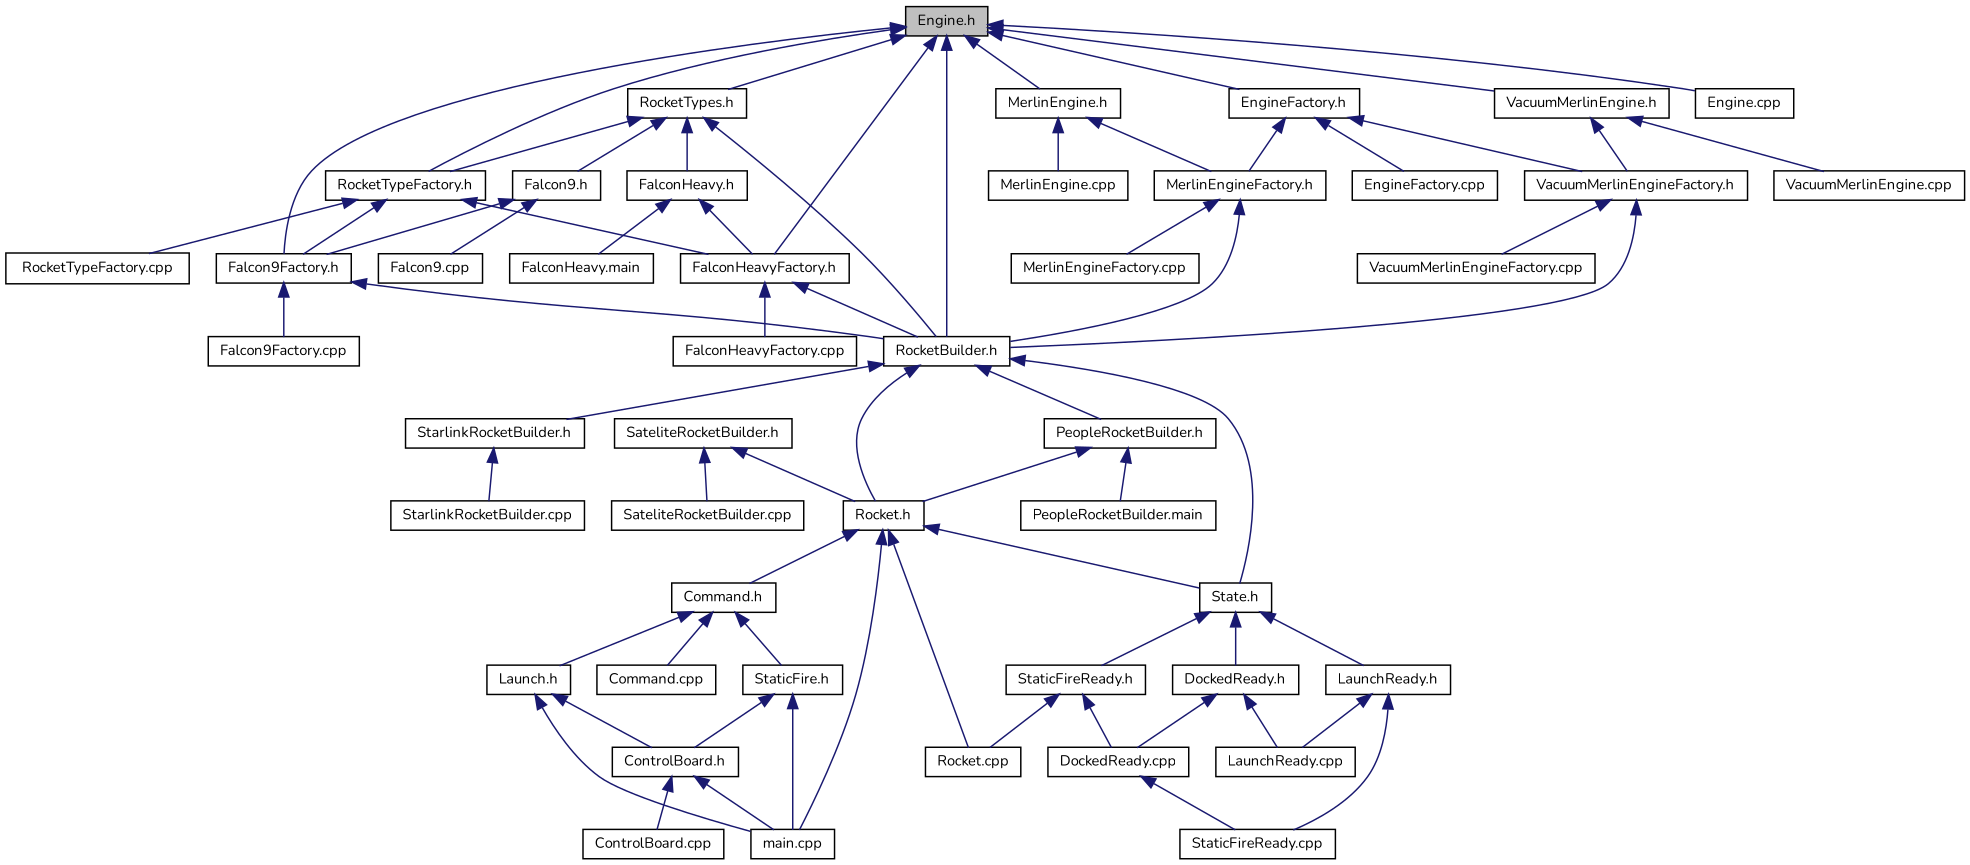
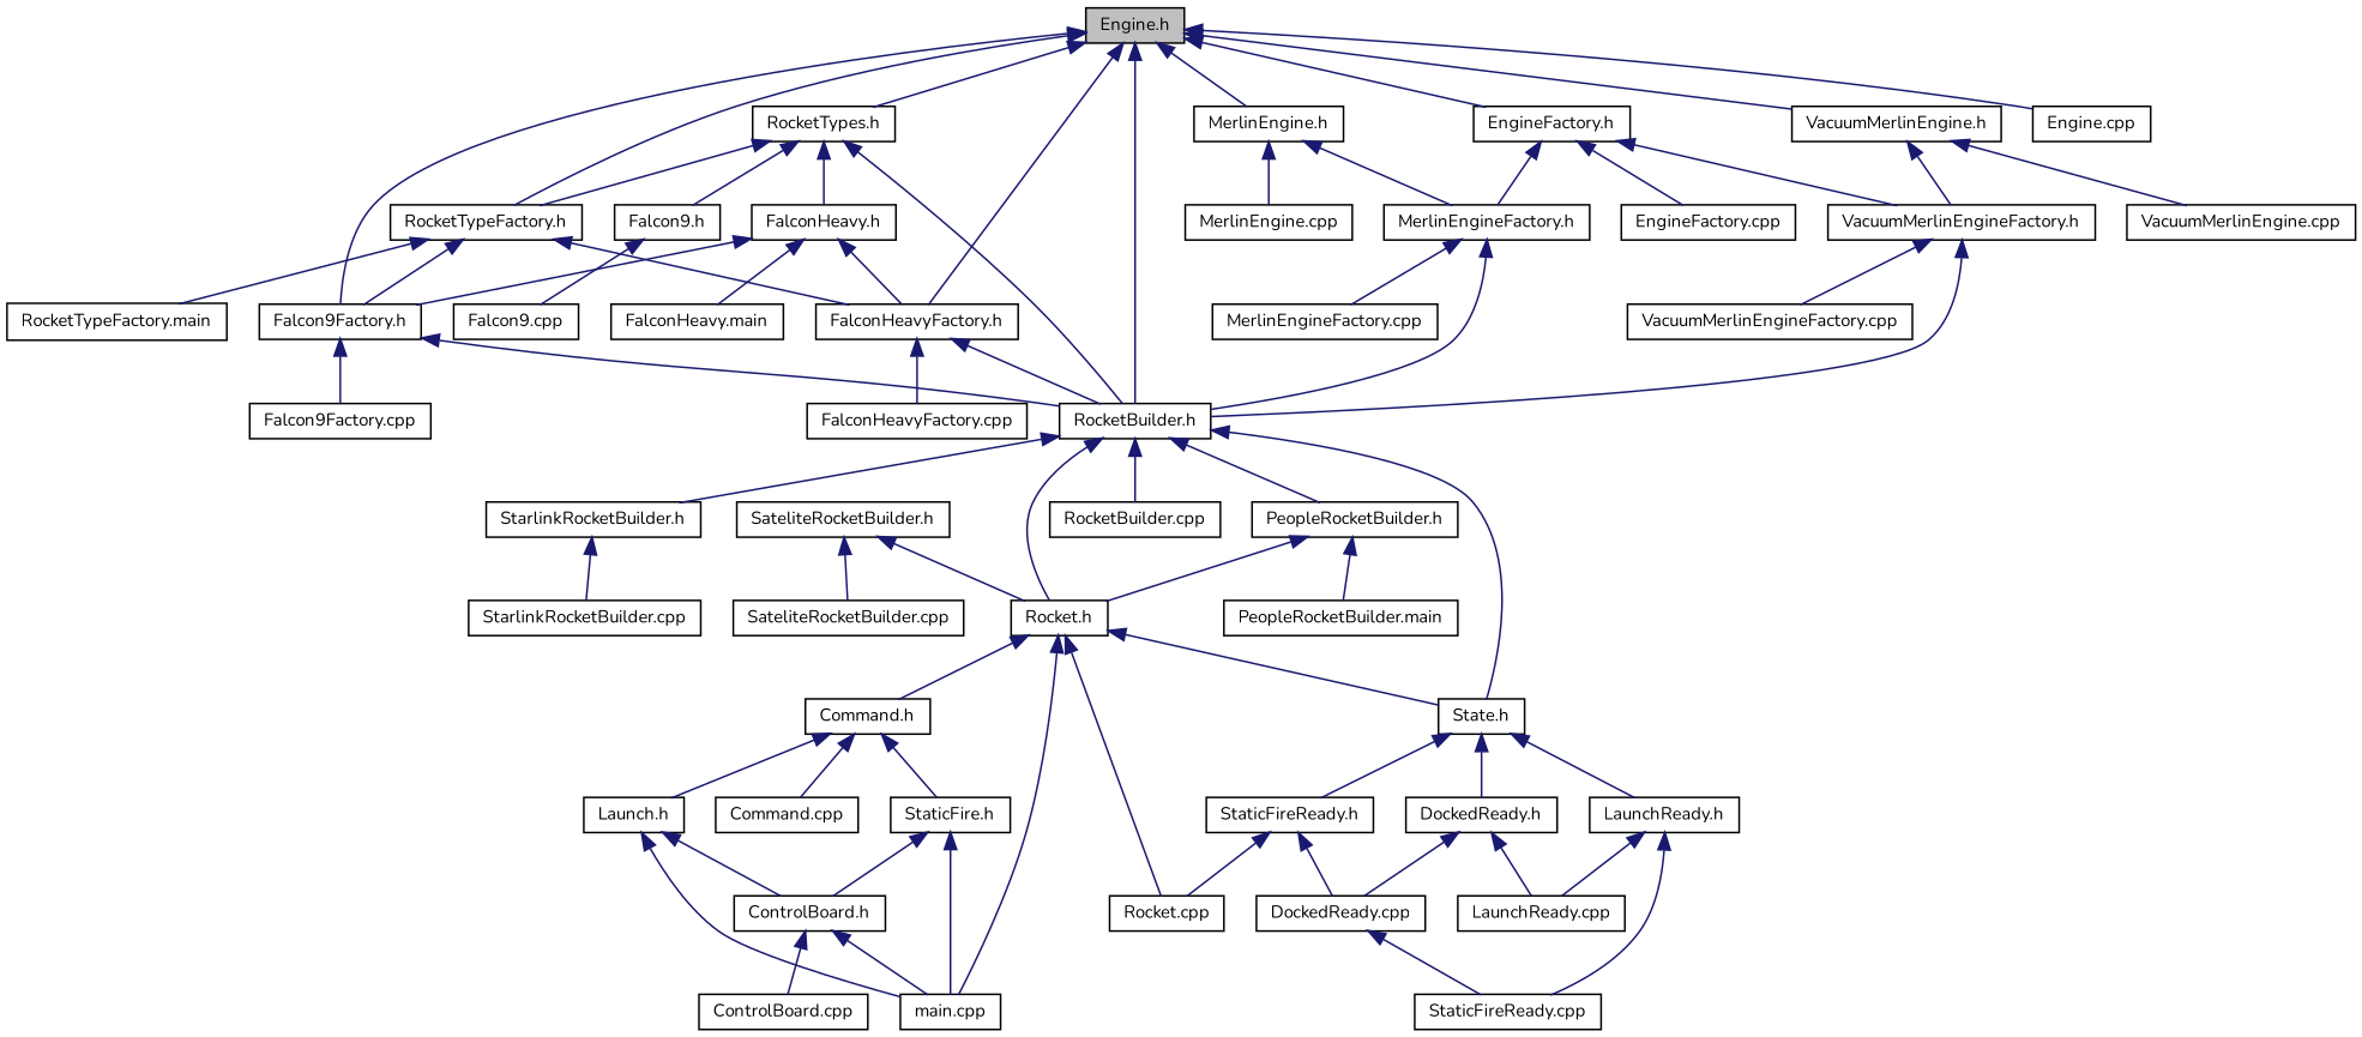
  digraph {
    fontname=Nunito
    node [color=black fillcolor=white fontname=Nunito fontsize=10 shape=record style=filled]
    edge [color=midnightblue dir=back fontname=Nunito fontsize=10 labelfontname=Helvetica labelfontsize=10 style=solid]
    n1 [fillcolor=grey75 fontcolor=black height=0.2 label="Engine.h" width=0.4]
    n2 [height=0.2 label="RocketTypes.h" width=0.4]
    n3 [height=0.2 label="RocketBuilder.h" width=0.4]
    n4 [height=0.2 label="Falcon9Factory.h" width=0.4]
    n5 [height=0.2 label="RocketTypeFactory.h" width=0.4]
    n6 [height=0.2 label="FalconHeavyFactory.h" width=0.4]
    n7 [height=0.2 label="MerlinEngine.h" width=0.4]
    n8 [height=0.2 label="EngineFactory.h" width=0.4]
    n9 [height=0.2 label="VacuumMerlinEngine.h" width=0.4]
    n10 [height=0.2 label="Engine.cpp" width=0.4]
    n11 [height=0.2 label="Falcon9.h" width=0.4]
    n12 [height=0.2 label="FalconHeavy.h" width=0.4]
    n13 [height=0.2 label="Rocket.h" width=0.4]
    n14 [height=0.2 label="PeopleRocketBuilder.h" width=0.4]
    n15 [height=0.2 label="StarlinkRocketBuilder.h" width=0.4]
+   n16 [height=0.2 label="RocketBuilder.cpp" width=0.4]
    n17 [height=0.2 label="State.h" width=0.4]
    n18 [height=0.2 label="Falcon9Factory.cpp" width=0.4]
-   n19 [height=0.2 label="RocketTypeFactory.cpp" width=0.4]
+   n19 [height=0.2 label="RocketTypeFactory.main" width=0.4]
    n20 [height=0.2 label="FalconHeavyFactory.cpp" width=0.4]
    n21 [height=0.2 label="MerlinEngineFactory.h" width=0.4]
    n22 [height=0.2 label="MerlinEngine.cpp" width=0.4]
    n23 [height=0.2 label="VacuumMerlinEngineFactory.h" width=0.4]
    n24 [height=0.2 label="EngineFactory.cpp" width=0.4]
    n25 [height=0.2 label="VacuumMerlinEngine.cpp" width=0.4]
    n26 [height=0.2 label="Falcon9.cpp" width=0.4]
    n27 [height=0.2 label="FalconHeavy.main" width=0.4]
    n28 [height=0.2 label="Command.h" width=0.4]
    n29 [height=0.2 label="main.cpp" width=0.4]
    n30 [height=0.2 label="Rocket.cpp" width=0.4]
    n31 [height=0.2 label="PeopleRocketBuilder.main" width=0.4]
    n32 [height=0.2 label="SateliteRocketBuilder.h" width=0.4]
    n33 [height=0.2 label="SateliteRocketBuilder.cpp" width=0.4]
    n34 [height=0.2 label="StarlinkRocketBuilder.cpp" width=0.4]
    n35 [height=0.2 label="Command.cpp" width=0.4]
    n36 [height=0.2 label="StaticFire.h" width=0.4]
    n37 [height=0.2 label="Launch.h" width=0.4]
    n38 [height=0.2 label="DockedReady.h" width=0.4]
    n39 [height=0.2 label="StaticFireReady.h" width=0.4]
    n40 [height=0.2 label="LaunchReady.h" width=0.4]
    n41 [height=0.2 label="ControlBoard.h" width=0.4]
    n42 [height=0.2 label="ControlBoard.cpp" width=0.4]
    n43 [height=0.2 label="DockedReady.cpp" width=0.4]
    n44 [height=0.2 label="LaunchReady.cpp" width=0.4]
    n45 [height=0.2 label="StaticFireReady.cpp" width=0.4]
    n46 [height=0.2 label="MerlinEngineFactory.cpp" width=0.4]
    n47 [height=0.2 label="VacuumMerlinEngineFactory.cpp" width=0.4]
    n1 -> n2
    n1 -> n3
    n1 -> n4
    n1 -> n5
    n1 -> n6
    n1 -> n7
    n1 -> n8
    n1 -> n9
    n1 -> n10
    n2 -> n3
    n2 -> n5
    n2 -> n11
    n2 -> n12
    n3 -> n13
    n3 -> n14
    n3 -> n15
+   n3 -> n16
    n3 -> n17
    n4 -> n3
    n4 -> n18
    n5 -> n4
    n5 -> n6
    n5 -> n19
    n6 -> n3
    n6 -> n20
    n7 -> n21
    n7 -> n22
    n8 -> n21
    n8 -> n23
    n8 -> n24
    n9 -> n23
    n9 -> n25
-   n11 -> n4
+   n12 -> n4
    n11 -> n26
    n12 -> n6
    n12 -> n27
    n13 -> n17
    n13 -> n28
    n13 -> n29
    n13 -> n30
    n14 -> n13
    n14 -> n31
    n15 -> n34
    n17 -> n38
    n17 -> n39
    n17 -> n40
    n21 -> n3
    n21 -> n46
    n23 -> n3
    n23 -> n47
    n28 -> n35
    n28 -> n36
    n28 -> n37
    n32 -> n13
    n32 -> n33
    n36 -> n29
    n36 -> n41
    n37 -> n29
    n37 -> n41
    n38 -> n43
    n38 -> n44
    n39 -> n30
    n39 -> n43
    n40 -> n44
    n40 -> n45
    n41 -> n29
    n41 -> n42
    n43 -> n45
  }
